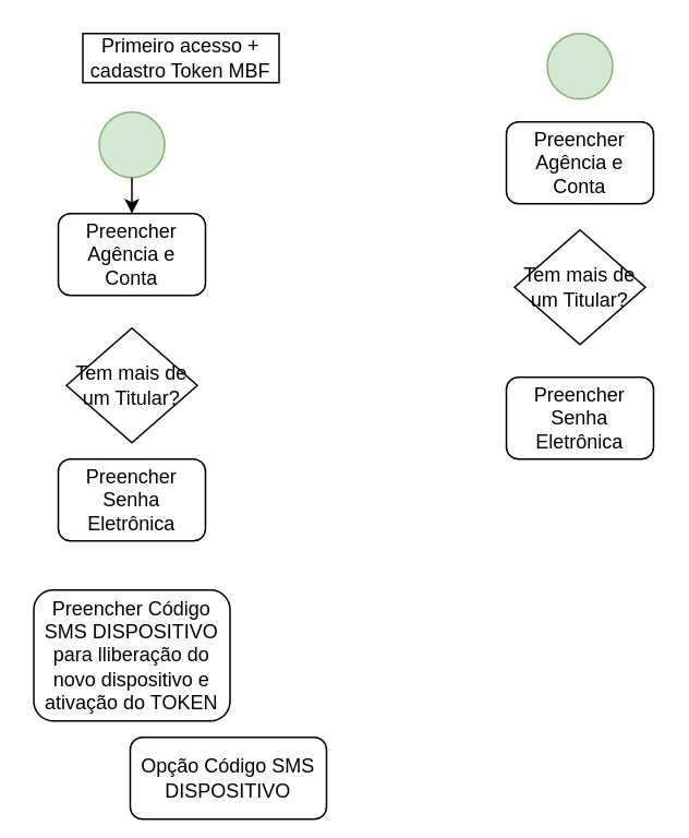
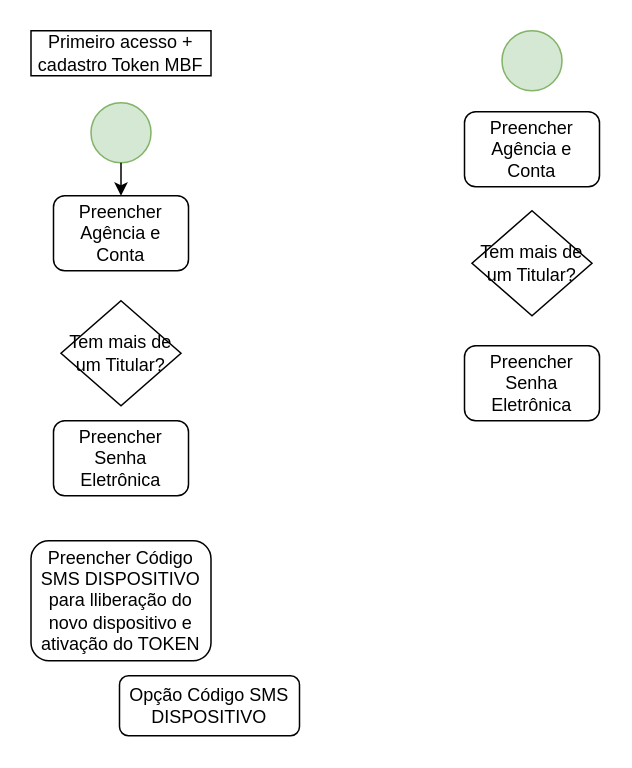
  <mxCell id="0" />
  <mxCell id="1" parent="0" />
  <mxCell id="2" value="" style="ellipse;whiteSpace=wrap;html=1;aspect=fixed;fillColor=#d5e8d4;strokeColor=#82b366;" vertex="1" parent="1"><mxGeometry x="334" y="20" width="40" height="40" as="geometry" /></mxCell>
  <mxCell id="3" value="Preencher Agência e Conta" style="rounded=1;whiteSpace=wrap;html=1;" vertex="1" parent="1"><mxGeometry x="309" y="74" width="90" height="50" as="geometry" /></mxCell>
  <mxCell id="4" value="Tem mais de um Titular?" style="rhombus;whiteSpace=wrap;html=1;" vertex="1" parent="1"><mxGeometry x="314" y="140" width="80" height="70" as="geometry" /></mxCell>
  <mxCell id="5" value="Preencher Senha Eletrônica" style="rounded=1;whiteSpace=wrap;html=1;" vertex="1" parent="1"><mxGeometry x="309" y="230" width="90" height="50" as="geometry" /></mxCell>
- <mxCell id="6" value="Primeiro acesso + cadastro Token MBF" style="rounded=0;whiteSpace=wrap;html=1;" vertex="1" parent="1"><mxGeometry x="50" y="20" width="120" height="30" as="geometry" /></mxCell>
+ <mxCell id="6" value="Primeiro acesso + cadastro Token MBF" style="rounded=0;whiteSpace=wrap;html=1;" vertex="1" parent="1"><mxGeometry x="20" y="20" width="120" height="30" as="geometry" /></mxCell>
  <mxCell id="7" value="" style="ellipse;whiteSpace=wrap;html=1;aspect=fixed;fillColor=#d5e8d4;strokeColor=#82b366;" vertex="1" parent="1"><mxGeometry x="60" y="68" width="40" height="40" as="geometry" /></mxCell>
  <mxCell id="8" value="Preencher Agência e Conta" style="rounded=1;whiteSpace=wrap;html=1;" vertex="1" parent="1"><mxGeometry x="35" y="130" width="90" height="50" as="geometry" /></mxCell>
  <mxCell id="9" value="Tem mais de um Titular?" style="rhombus;whiteSpace=wrap;html=1;" vertex="1" parent="1"><mxGeometry x="40" y="200" width="80" height="70" as="geometry" /></mxCell>
  <mxCell id="10" value="Preencher Senha Eletrônica" style="rounded=1;whiteSpace=wrap;html=1;" vertex="1" parent="1"><mxGeometry x="35" y="280" width="90" height="50" as="geometry" /></mxCell>
  <mxCell id="11" value="Preencher Código SMS DISPOSITIVO para lliberação do novo dispositivo e ativação do TOKEN" style="rounded=1;whiteSpace=wrap;html=1;" vertex="1" parent="1"><mxGeometry x="20" y="360" width="120" height="80" as="geometry" /></mxCell>
- <mxCell id="12" value="Opção Código SMS DISPOSITIVO" style="rounded=1;whiteSpace=wrap;html=1;" vertex="1" parent="1"><mxGeometry x="79" y="450" width="120" height="50" as="geometry" /></mxCell>
+ <mxCell id="12" value="Opção Código SMS DISPOSITIVO" style="rounded=1;whiteSpace=wrap;html=1;" vertex="1" parent="1"><mxGeometry x="79" y="450" width="120" height="40" as="geometry" /></mxCell>
  <mxCell id="13" value="" style="endArrow=classic;html=1;exitX=0.5;exitY=1;exitDx=0;exitDy=0;" edge="1" parent="1" source="7"><mxGeometry width="50" height="50" relative="1" as="geometry"><mxPoint x="19" y="560" as="sourcePoint" /><mxPoint x="80" y="130" as="targetPoint" /></mxGeometry></mxCell>
